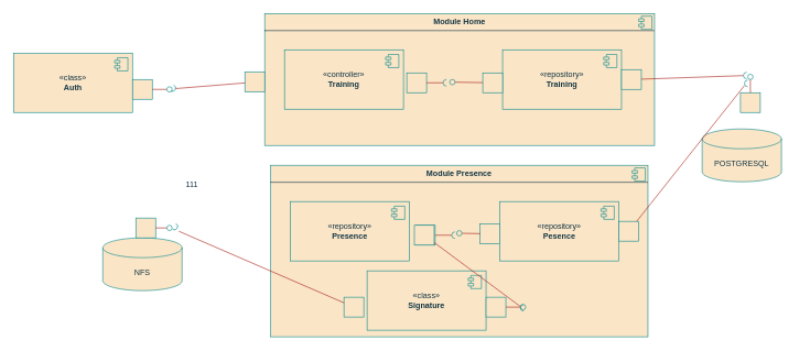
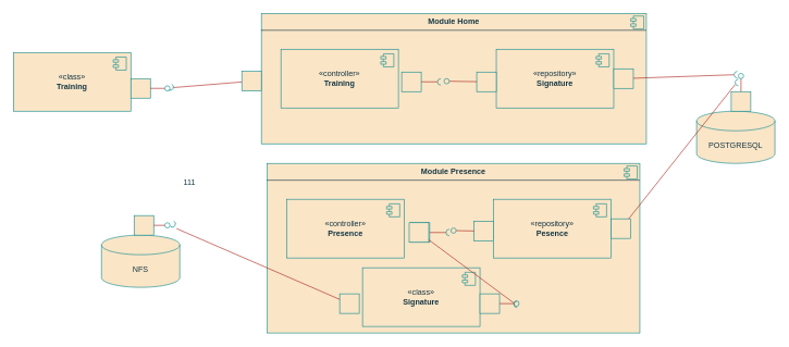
  <mxCell id="0" />
  <mxCell id="1" parent="0" />
  <mxCell id="2" value="&lt;p style=&quot;margin:0px;margin-top:6px;text-align:center;&quot;&gt;&lt;b&gt;Module Home&lt;/b&gt;&lt;/p&gt;&lt;hr size=&quot;1&quot; style=&quot;border-style:solid;&quot;&gt;&lt;p style=&quot;margin:0px;margin-left:8px;&quot;&gt;&lt;br&gt;&lt;/p&gt;" style="align=left;overflow=fill;html=1;dropTarget=0;whiteSpace=wrap;strokeColor=#0F8B8D;fontColor=#143642;fillColor=#FAE5C7;" vertex="1" parent="1"><mxGeometry x="400" y="20" width="590" height="200" as="geometry" /></mxCell>
  <mxCell id="3" value="" style="shape=component;jettyWidth=8;jettyHeight=4;strokeColor=#0F8B8D;fontColor=#143642;fillColor=#FAE5C7;" vertex="1" parent="2"><mxGeometry x="1" width="20" height="20" relative="1" as="geometry"><mxPoint x="-24" y="4" as="offset" /></mxGeometry></mxCell>
  <mxCell id="4" value="«controller»&lt;br&gt;&lt;b&gt;Training&lt;/b&gt;" style="html=1;dropTarget=0;whiteSpace=wrap;strokeColor=#0F8B8D;fontColor=#143642;fillColor=#FAE5C7;" vertex="1" parent="1"><mxGeometry x="430" y="75" width="180" height="90" as="geometry" /></mxCell>
  <mxCell id="5" value="" style="shape=module;jettyWidth=8;jettyHeight=4;strokeColor=#0F8B8D;fontColor=#143642;fillColor=#FAE5C7;" vertex="1" parent="4"><mxGeometry x="1" width="20" height="20" relative="1" as="geometry"><mxPoint x="-27" y="7" as="offset" /></mxGeometry></mxCell>
- <mxCell id="6" value="«repository»&lt;br&gt;&lt;b&gt;Training&lt;/b&gt;" style="html=1;dropTarget=0;whiteSpace=wrap;strokeColor=#0F8B8D;fontColor=#143642;fillColor=#FAE5C7;" vertex="1" parent="1"><mxGeometry x="760" y="75" width="180" height="90" as="geometry" /></mxCell>
+ <mxCell id="6" value="«repository»&lt;br&gt;&lt;b&gt;Signature&lt;/b&gt;" style="html=1;dropTarget=0;whiteSpace=wrap;strokeColor=#0F8B8D;fontColor=#143642;fillColor=#FAE5C7;" vertex="1" parent="1"><mxGeometry x="760" y="75" width="180" height="90" as="geometry" /></mxCell>
  <mxCell id="7" value="" style="shape=module;jettyWidth=8;jettyHeight=4;strokeColor=#0F8B8D;fontColor=#143642;fillColor=#FAE5C7;" vertex="1" parent="6"><mxGeometry x="1" width="20" height="20" relative="1" as="geometry"><mxPoint x="-27" y="7" as="offset" /></mxGeometry></mxCell>
- <mxCell id="8" value="«class»&lt;br&gt;&lt;b&gt;Auth&lt;/b&gt;" style="html=1;dropTarget=0;whiteSpace=wrap;strokeColor=#0F8B8D;fontColor=#143642;fillColor=#FAE5C7;" vertex="1" parent="1"><mxGeometry x="20" y="80" width="180" height="90" as="geometry" /></mxCell>
+ <mxCell id="8" value="«class»&lt;br&gt;&lt;b&gt;Training&lt;/b&gt;" style="html=1;dropTarget=0;whiteSpace=wrap;strokeColor=#0F8B8D;fontColor=#143642;fillColor=#FAE5C7;" vertex="1" parent="1"><mxGeometry x="20" y="80" width="180" height="90" as="geometry" /></mxCell>
  <mxCell id="9" value="" style="shape=module;jettyWidth=8;jettyHeight=4;strokeColor=#0F8B8D;fontColor=#143642;fillColor=#FAE5C7;" vertex="1" parent="8"><mxGeometry x="1" width="20" height="20" relative="1" as="geometry"><mxPoint x="-27" y="7" as="offset" /></mxGeometry></mxCell>
- <mxCell id="10" value="POSTGRESQL" style="shape=cylinder3;whiteSpace=wrap;html=1;boundedLbl=1;backgroundOutline=1;size=15;strokeColor=#0F8B8D;fontColor=#143642;fillColor=#FAE5C7;" vertex="1" parent="1"><mxGeometry x="1062" y="195" width="120" height="80" as="geometry" /></mxCell>
+ <mxCell id="10" value="POSTGRESQL" style="shape=cylinder3;whiteSpace=wrap;html=1;boundedLbl=1;backgroundOutline=1;size=15;strokeColor=#0F8B8D;fontColor=#143642;fillColor=#FAE5C7;" vertex="1" parent="1"><mxGeometry x="1067" y="170" width="120" height="80" as="geometry" /></mxCell>
  <mxCell id="11" value="&lt;p style=&quot;margin:0px;margin-top:6px;text-align:center;&quot;&gt;&lt;b&gt;Module Presence&lt;/b&gt;&lt;/p&gt;&lt;hr size=&quot;1&quot; style=&quot;border-style:solid;&quot;&gt;&lt;p style=&quot;margin:0px;margin-left:8px;&quot;&gt;&lt;br&gt;&lt;/p&gt;" style="align=left;overflow=fill;html=1;dropTarget=0;whiteSpace=wrap;strokeColor=#0F8B8D;fontColor=#143642;fillColor=#FAE5C7;" vertex="1" parent="1"><mxGeometry x="409" y="250" width="571" height="260" as="geometry" /></mxCell>
  <mxCell id="12" value="" style="shape=component;jettyWidth=8;jettyHeight=4;strokeColor=#0F8B8D;fontColor=#143642;fillColor=#FAE5C7;" vertex="1" parent="11"><mxGeometry x="1" width="20" height="20" relative="1" as="geometry"><mxPoint x="-24" y="4" as="offset" /></mxGeometry></mxCell>
- <mxCell id="13" value="«repository»&lt;br&gt;&lt;b&gt;Presence&lt;/b&gt;" style="html=1;dropTarget=0;whiteSpace=wrap;strokeColor=#0F8B8D;fontColor=#143642;fillColor=#FAE5C7;" vertex="1" parent="1"><mxGeometry x="439" y="305" width="180" height="90" as="geometry" /></mxCell>
+ <mxCell id="13" value="«controller»&lt;br&gt;&lt;b&gt;Presence&lt;/b&gt;" style="html=1;dropTarget=0;whiteSpace=wrap;strokeColor=#0F8B8D;fontColor=#143642;fillColor=#FAE5C7;" vertex="1" parent="1"><mxGeometry x="439" y="305" width="180" height="90" as="geometry" /></mxCell>
  <mxCell id="14" value="" style="shape=module;jettyWidth=8;jettyHeight=4;strokeColor=#0F8B8D;fontColor=#143642;fillColor=#FAE5C7;" vertex="1" parent="13"><mxGeometry x="1" width="20" height="20" relative="1" as="geometry"><mxPoint x="-27" y="7" as="offset" /></mxGeometry></mxCell>
  <mxCell id="15" value="«repository»&lt;br&gt;&lt;b&gt;Pesence&lt;/b&gt;" style="html=1;dropTarget=0;whiteSpace=wrap;strokeColor=#0F8B8D;fontColor=#143642;fillColor=#FAE5C7;" vertex="1" parent="1"><mxGeometry x="756" y="305" width="180" height="90" as="geometry" /></mxCell>
  <mxCell id="16" value="" style="shape=module;jettyWidth=8;jettyHeight=4;strokeColor=#0F8B8D;fontColor=#143642;fillColor=#FAE5C7;" vertex="1" parent="15"><mxGeometry x="1" width="20" height="20" relative="1" as="geometry"><mxPoint x="-27" y="7" as="offset" /></mxGeometry></mxCell>
  <mxCell id="17" value="«class»&lt;br&gt;&lt;b&gt;Signature&lt;/b&gt;" style="html=1;dropTarget=0;whiteSpace=wrap;strokeColor=#0F8B8D;fontColor=#143642;fillColor=#FAE5C7;" vertex="1" parent="1"><mxGeometry x="555" y="410" width="180" height="90" as="geometry" /></mxCell>
  <mxCell id="18" value="" style="shape=module;jettyWidth=8;jettyHeight=4;strokeColor=#0F8B8D;fontColor=#143642;fillColor=#FAE5C7;" vertex="1" parent="17"><mxGeometry x="1" width="20" height="20" relative="1" as="geometry"><mxPoint x="-27" y="7" as="offset" /></mxGeometry></mxCell>
  <mxCell id="19" value="" style="html=1;rounded=0;strokeColor=#0F8B8D;fontColor=#143642;fillColor=#FAE5C7;" vertex="1" parent="1"><mxGeometry x="200" y="120" width="30" height="30" as="geometry" /></mxCell>
  <mxCell id="20" value="" style="endArrow=none;html=1;rounded=0;align=center;verticalAlign=top;endFill=0;labelBackgroundColor=none;endSize=2;strokeColor=#A8201A;fontColor=#143642;fillColor=#FAE5C7;" edge="1" source="19" target="21" parent="1"><mxGeometry relative="1" as="geometry" /></mxCell>
  <mxCell id="21" value="" style="ellipse;html=1;fontSize=11;align=center;fillColor=none;points=[];aspect=fixed;resizable=0;verticalAlign=bottom;labelPosition=center;verticalLabelPosition=top;flipH=1;strokeColor=#0F8B8D;fontColor=#143642;" vertex="1" parent="1"><mxGeometry x="252" y="131" width="8" height="8" as="geometry" /></mxCell>
  <mxCell id="22" value="" style="html=1;rounded=0;strokeColor=#0F8B8D;fontColor=#143642;fillColor=#FAE5C7;" vertex="1" parent="1"><mxGeometry x="370" y="109" width="30" height="30" as="geometry" /></mxCell>
  <mxCell id="23" value="" style="endArrow=none;html=1;rounded=0;align=center;verticalAlign=top;endFill=0;labelBackgroundColor=none;endSize=2;strokeColor=#A8201A;fontColor=#143642;fillColor=#FAE5C7;" edge="1" source="22" target="24" parent="1"><mxGeometry relative="1" as="geometry" /></mxCell>
  <mxCell id="24" value="" style="shape=requiredInterface;html=1;fontSize=11;align=center;fillColor=none;points=[];aspect=fixed;resizable=0;verticalAlign=bottom;labelPosition=center;verticalLabelPosition=top;flipH=1;strokeColor=#0F8B8D;fontColor=#143642;rotation=-155;" vertex="1" parent="1"><mxGeometry x="260" y="129" width="5" height="10" as="geometry" /></mxCell>
  <mxCell id="25" value="" style="html=1;rounded=0;strokeColor=#0F8B8D;fontColor=#143642;fillColor=#FAE5C7;" vertex="1" parent="1"><mxGeometry x="730" y="110" width="30" height="30" as="geometry" /></mxCell>
  <mxCell id="26" value="" style="endArrow=none;html=1;rounded=0;align=center;verticalAlign=top;endFill=0;labelBackgroundColor=none;endSize=2;strokeColor=#A8201A;fontColor=#143642;fillColor=#FAE5C7;" edge="1" source="25" target="27" parent="1"><mxGeometry relative="1" as="geometry" /></mxCell>
  <mxCell id="27" value="" style="ellipse;html=1;fontSize=11;align=center;fillColor=none;points=[];aspect=fixed;resizable=0;verticalAlign=bottom;labelPosition=center;verticalLabelPosition=top;flipH=1;strokeColor=#0F8B8D;fontColor=#143642;" vertex="1" parent="1"><mxGeometry x="680" y="120" width="8" height="8" as="geometry" /></mxCell>
  <mxCell id="28" value="" style="html=1;rounded=0;strokeColor=#0F8B8D;fontColor=#143642;fillColor=#FAE5C7;" vertex="1" parent="1"><mxGeometry x="615" y="110" width="30" height="30" as="geometry" /></mxCell>
  <mxCell id="29" value="" style="endArrow=none;html=1;rounded=0;align=center;verticalAlign=top;endFill=0;labelBackgroundColor=none;endSize=2;strokeColor=#A8201A;fontColor=#143642;fillColor=#FAE5C7;" edge="1" source="28" target="30" parent="1"><mxGeometry relative="1" as="geometry" /></mxCell>
  <mxCell id="30" value="" style="shape=requiredInterface;html=1;fontSize=11;align=center;fillColor=none;points=[];aspect=fixed;resizable=0;verticalAlign=bottom;labelPosition=center;verticalLabelPosition=top;flipH=1;strokeColor=#0F8B8D;fontColor=#143642;" vertex="1" parent="1"><mxGeometry x="670" y="120" width="5" height="10" as="geometry" /></mxCell>
  <mxCell id="31" value="" style="html=1;rounded=0;strokeColor=#0F8B8D;fontColor=#143642;fillColor=#FAE5C7;" vertex="1" parent="1"><mxGeometry x="1120" y="140" width="30" height="30" as="geometry" /></mxCell>
  <mxCell id="32" value="" style="endArrow=none;html=1;rounded=0;align=center;verticalAlign=top;endFill=0;labelBackgroundColor=none;endSize=2;strokeColor=#A8201A;fontColor=#143642;fillColor=#FAE5C7;" edge="1" source="31" target="33" parent="1"><mxGeometry relative="1" as="geometry" /></mxCell>
  <mxCell id="33" value="" style="ellipse;html=1;fontSize=11;align=center;fillColor=none;points=[];aspect=fixed;resizable=0;verticalAlign=bottom;labelPosition=center;verticalLabelPosition=top;flipH=1;strokeColor=#0F8B8D;fontColor=#143642;" vertex="1" parent="1"><mxGeometry x="1131" y="112" width="8" height="8" as="geometry" /></mxCell>
  <mxCell id="34" value="" style="html=1;rounded=0;strokeColor=#0F8B8D;fontColor=#143642;fillColor=#FAE5C7;" vertex="1" parent="1"><mxGeometry x="940" y="105" width="30" height="30" as="geometry" /></mxCell>
  <mxCell id="35" value="" style="endArrow=none;html=1;rounded=0;align=center;verticalAlign=top;endFill=0;labelBackgroundColor=none;endSize=2;strokeColor=#A8201A;fontColor=#143642;fillColor=#FAE5C7;" edge="1" source="34" target="36" parent="1"><mxGeometry relative="1" as="geometry" /></mxCell>
  <mxCell id="36" value="" style="shape=requiredInterface;html=1;fontSize=11;align=center;fillColor=none;points=[];aspect=fixed;resizable=0;verticalAlign=bottom;labelPosition=center;verticalLabelPosition=top;flipH=1;strokeColor=#0F8B8D;fontColor=#143642;" vertex="1" parent="1"><mxGeometry x="1124.5" y="109" width="5" height="10" as="geometry" /></mxCell>
  <mxCell id="37" value="NFS" style="shape=cylinder3;whiteSpace=wrap;html=1;boundedLbl=1;backgroundOutline=1;size=15;strokeColor=#0F8B8D;fontColor=#143642;fillColor=#FAE5C7;" vertex="1" parent="1"><mxGeometry x="155" y="360" width="120" height="80" as="geometry" /></mxCell>
  <mxCell id="38" value="" style="html=1;rounded=0;strokeColor=#0F8B8D;fontColor=#143642;fillColor=#FAE5C7;" vertex="1" parent="1"><mxGeometry x="205" y="330" width="30" height="30" as="geometry" /></mxCell>
  <mxCell id="39" value="" style="endArrow=none;html=1;rounded=0;align=center;verticalAlign=top;endFill=0;labelBackgroundColor=none;endSize=2;strokeColor=#A8201A;fontColor=#143642;fillColor=#FAE5C7;" edge="1" source="38" target="40" parent="1"><mxGeometry relative="1" as="geometry" /></mxCell>
  <mxCell id="40" value="" style="ellipse;html=1;fontSize=11;align=center;fillColor=none;points=[];aspect=fixed;resizable=0;verticalAlign=bottom;labelPosition=center;verticalLabelPosition=top;flipH=1;strokeColor=#0F8B8D;fontColor=#143642;" vertex="1" parent="1"><mxGeometry x="252" y="341" width="8" height="8" as="geometry" /></mxCell>
  <mxCell id="41" value="111" style="text;html=1;whiteSpace=wrap;strokeColor=none;fillColor=none;align=center;verticalAlign=middle;rounded=0;fontColor=#143642;" vertex="1" parent="1"><mxGeometry x="260" y="265" width="60" height="30" as="geometry" /></mxCell>
  <mxCell id="42" value="" style="html=1;rounded=0;strokeColor=#0F8B8D;fontColor=#143642;fillColor=#FAE5C7;" vertex="1" parent="1"><mxGeometry x="520" y="450" width="30" height="30" as="geometry" /></mxCell>
  <mxCell id="43" value="" style="endArrow=none;html=1;rounded=0;align=center;verticalAlign=top;endFill=0;labelBackgroundColor=none;endSize=2;strokeColor=#A8201A;fontColor=#143642;fillColor=#FAE5C7;" edge="1" source="42" parent="1"><mxGeometry relative="1" as="geometry"><mxPoint x="270" y="350" as="targetPoint" /></mxGeometry></mxCell>
  <mxCell id="44" value="" style="shape=requiredInterface;html=1;fontSize=11;align=center;fillColor=none;points=[];aspect=fixed;resizable=0;verticalAlign=bottom;labelPosition=center;verticalLabelPosition=top;flipH=1;strokeColor=#0F8B8D;fontColor=#143642;rotation=-150;" vertex="1" parent="1"><mxGeometry x="263" y="339" width="5" height="10" as="geometry" /></mxCell>
  <mxCell id="45" value="" style="html=1;rounded=0;strokeColor=#0F8B8D;fontColor=#143642;fillColor=#FAE5C7;" vertex="1" parent="1"><mxGeometry x="726" y="339" width="30" height="30" as="geometry" /></mxCell>
  <mxCell id="46" value="" style="endArrow=none;html=1;rounded=0;align=center;verticalAlign=top;endFill=0;labelBackgroundColor=none;endSize=2;strokeColor=#A8201A;fontColor=#143642;fillColor=#FAE5C7;" edge="1" source="45" target="47" parent="1"><mxGeometry relative="1" as="geometry" /></mxCell>
  <mxCell id="47" value="" style="ellipse;html=1;fontSize=11;align=center;fillColor=none;points=[];aspect=fixed;resizable=0;verticalAlign=bottom;labelPosition=center;verticalLabelPosition=top;flipH=1;strokeColor=#0F8B8D;fontColor=#143642;" vertex="1" parent="1"><mxGeometry x="690.5" y="349" width="8" height="8" as="geometry" /></mxCell>
  <mxCell id="48" value="" style="html=1;rounded=0;strokeColor=#0F8B8D;fontColor=#143642;fillColor=#FAE5C7;" vertex="1" parent="1"><mxGeometry x="628" y="341" width="30" height="30" as="geometry" /></mxCell>
  <mxCell id="49" value="" style="endArrow=none;html=1;rounded=0;align=center;verticalAlign=top;endFill=0;labelBackgroundColor=none;endSize=2;strokeColor=#A8201A;fontColor=#143642;fillColor=#FAE5C7;" edge="1" source="48" target="50" parent="1"><mxGeometry relative="1" as="geometry" /></mxCell>
  <mxCell id="50" value="" style="shape=requiredInterface;html=1;fontSize=11;align=center;fillColor=none;points=[];aspect=fixed;resizable=0;verticalAlign=bottom;labelPosition=center;verticalLabelPosition=top;flipH=1;strokeColor=#0F8B8D;fontColor=#143642;" vertex="1" parent="1"><mxGeometry x="683" y="351" width="5" height="10" as="geometry" /></mxCell>
  <mxCell id="51" value="" style="html=1;rounded=0;strokeColor=#0F8B8D;fontColor=#143642;fillColor=#FAE5C7;" vertex="1" parent="1"><mxGeometry x="936" y="335" width="30" height="30" as="geometry" /></mxCell>
  <mxCell id="52" value="" style="endArrow=none;html=1;rounded=0;align=center;verticalAlign=top;endFill=0;labelBackgroundColor=none;endSize=2;strokeColor=#A8201A;fontColor=#143642;fillColor=#FAE5C7;" edge="1" source="51" target="53" parent="1"><mxGeometry relative="1" as="geometry" /></mxCell>
  <mxCell id="53" value="" style="shape=requiredInterface;html=1;fontSize=11;align=center;fillColor=none;points=[];aspect=fixed;resizable=0;verticalAlign=bottom;labelPosition=center;verticalLabelPosition=top;flipH=1;strokeColor=#0F8B8D;fontColor=#143642;" vertex="1" parent="1"><mxGeometry x="1126" y="121" width="5" height="10" as="geometry" /></mxCell>
  <mxCell id="54" value="" style="html=1;rounded=0;strokeColor=#0F8B8D;fontColor=#143642;fillColor=#FAE5C7;" vertex="1" parent="1"><mxGeometry x="735" y="450" width="30" height="30" as="geometry" /></mxCell>
  <mxCell id="55" value="" style="endArrow=none;html=1;rounded=0;align=center;verticalAlign=top;endFill=0;labelBackgroundColor=none;endSize=2;strokeColor=#A8201A;fontColor=#143642;fillColor=#FAE5C7;" edge="1" source="54" target="56" parent="1"><mxGeometry relative="1" as="geometry" /></mxCell>
  <mxCell id="56" value="" style="ellipse;html=1;fontSize=11;align=center;fillColor=none;points=[];aspect=fixed;resizable=0;verticalAlign=bottom;labelPosition=center;verticalLabelPosition=top;flipH=1;strokeColor=#0F8B8D;fontColor=#143642;" vertex="1" parent="1"><mxGeometry x="787" y="461" width="8" height="8" as="geometry" /></mxCell>
  <mxCell id="57" value="" style="html=1;rounded=0;strokeColor=#0F8B8D;fontColor=#143642;fillColor=#FAE5C7;" vertex="1" parent="1"><mxGeometry x="626.5" y="341" width="30" height="30" as="geometry" /></mxCell>
  <mxCell id="58" value="" style="endArrow=none;html=1;rounded=0;align=center;verticalAlign=top;endFill=0;labelBackgroundColor=none;endSize=2;strokeColor=#A8201A;fontColor=#143642;fillColor=#FAE5C7;" edge="1" source="57" target="59" parent="1"><mxGeometry relative="1" as="geometry" /></mxCell>
  <mxCell id="59" value="" style="shape=requiredInterface;html=1;fontSize=11;align=center;fillColor=none;points=[];aspect=fixed;resizable=0;verticalAlign=bottom;labelPosition=center;verticalLabelPosition=top;flipH=1;strokeColor=#0F8B8D;fontColor=#143642;" vertex="1" parent="1"><mxGeometry x="787" y="461" width="5" height="10" as="geometry" /></mxCell>
